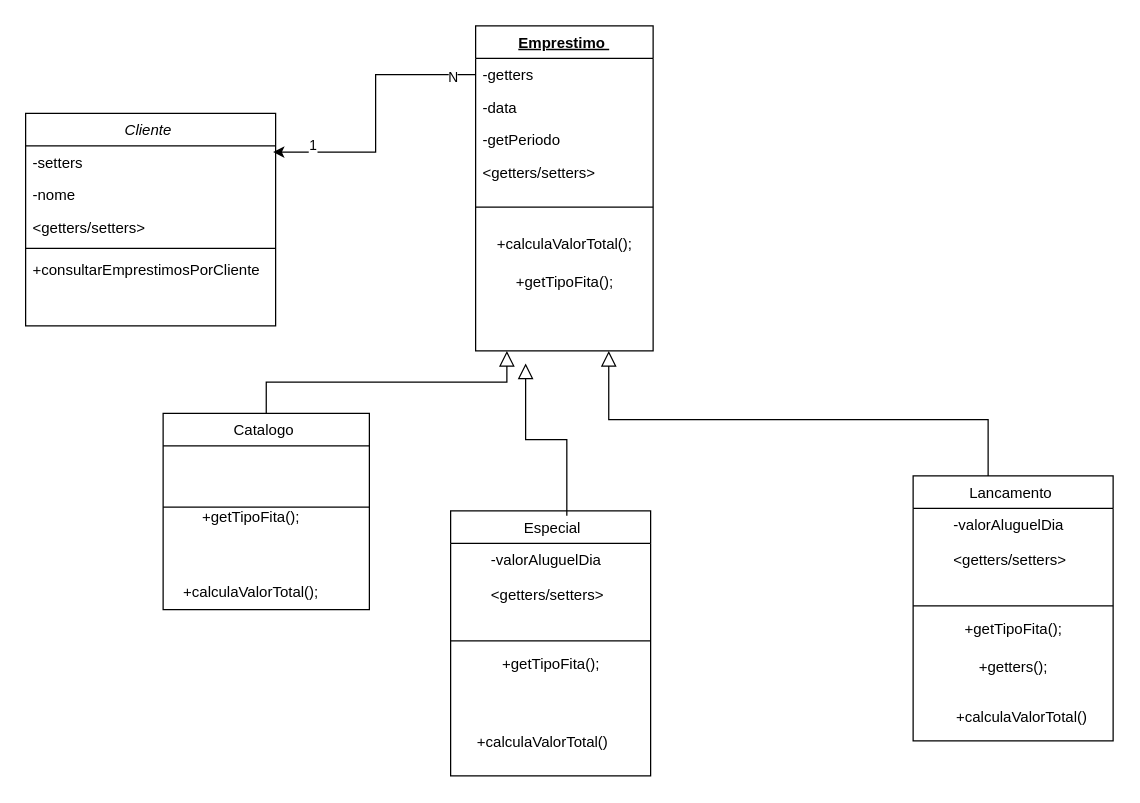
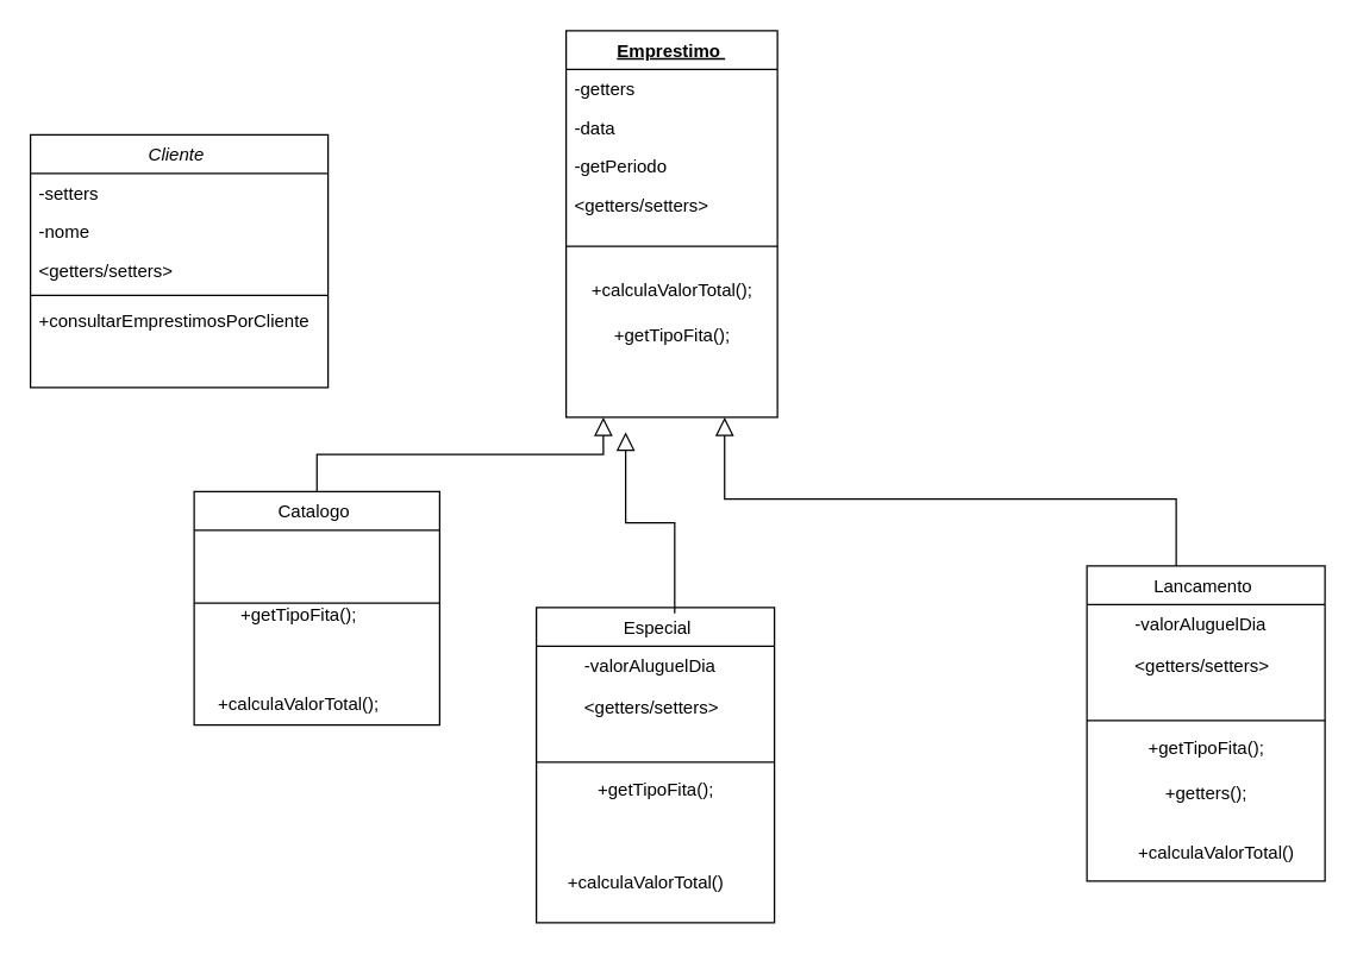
  <mxCell id="0" />
  <mxCell id="1" parent="0" />
  <mxCell id="2" value="Cliente " style="swimlane;fontStyle=2;align=center;verticalAlign=top;childLayout=stackLayout;horizontal=1;startSize=26;horizontalStack=0;resizeParent=1;resizeLast=0;collapsible=1;marginBottom=0;rounded=0;shadow=0;strokeWidth=1;" vertex="1" parent="1"><mxGeometry x="20" y="90" width="200" height="170" as="geometry"><mxRectangle x="230" y="140" width="160" height="26" as="alternateBounds" /></mxGeometry></mxCell>
  <mxCell id="3" value="-setters" style="text;align=left;verticalAlign=top;spacingLeft=4;spacingRight=4;overflow=hidden;rotatable=0;points=[[0,0.5],[1,0.5]];portConstraint=eastwest;" vertex="1" parent="2"><mxGeometry y="26" width="200" height="26" as="geometry" /></mxCell>
  <mxCell id="4" value="-nome" style="text;align=left;verticalAlign=top;spacingLeft=4;spacingRight=4;overflow=hidden;rotatable=0;points=[[0,0.5],[1,0.5]];portConstraint=eastwest;rounded=0;shadow=0;html=0;" vertex="1" parent="2"><mxGeometry y="52" width="200" height="26" as="geometry" /></mxCell>
  <mxCell id="5" value="&lt;getters/setters&gt;" style="text;align=left;verticalAlign=top;spacingLeft=4;spacingRight=4;overflow=hidden;rotatable=0;points=[[0,0.5],[1,0.5]];portConstraint=eastwest;rounded=0;shadow=0;html=0;" vertex="1" parent="2"><mxGeometry y="78" width="200" height="26" as="geometry" /></mxCell>
  <mxCell id="6" value="" style="line;html=1;strokeWidth=1;align=left;verticalAlign=middle;spacingTop=-1;spacingLeft=3;spacingRight=3;rotatable=0;labelPosition=right;points=[];portConstraint=eastwest;" vertex="1" parent="2"><mxGeometry y="104" width="200" height="8" as="geometry" /></mxCell>
  <mxCell id="7" value="+consultarEmprestimosPorCliente&#10;" style="text;align=left;verticalAlign=top;spacingLeft=4;spacingRight=4;overflow=hidden;rotatable=0;points=[[0,0.5],[1,0.5]];portConstraint=eastwest;" vertex="1" parent="2"><mxGeometry y="112" width="200" height="38" as="geometry" /></mxCell>
  <mxCell id="8" value="Emprestimo " style="swimlane;fontStyle=5;align=center;verticalAlign=top;childLayout=stackLayout;horizontal=1;startSize=26;horizontalStack=0;resizeParent=1;resizeLast=0;collapsible=1;marginBottom=0;rounded=0;shadow=0;strokeWidth=1;" vertex="1" parent="1"><mxGeometry x="380" y="20" width="142" height="260" as="geometry"><mxRectangle x="550" y="140" width="160" height="26" as="alternateBounds" /></mxGeometry></mxCell>
  <mxCell id="9" value="-getters" style="text;align=left;verticalAlign=top;spacingLeft=4;spacingRight=4;overflow=hidden;rotatable=0;points=[[0,0.5],[1,0.5]];portConstraint=eastwest;" vertex="1" parent="8"><mxGeometry y="26" width="142" height="26" as="geometry" /></mxCell>
  <mxCell id="10" value="-data " style="text;align=left;verticalAlign=top;spacingLeft=4;spacingRight=4;overflow=hidden;rotatable=0;points=[[0,0.5],[1,0.5]];portConstraint=eastwest;rounded=0;shadow=0;html=0;" vertex="1" parent="8"><mxGeometry y="52" width="142" height="26" as="geometry" /></mxCell>
  <mxCell id="11" value="-getPeriodo" style="text;align=left;verticalAlign=top;spacingLeft=4;spacingRight=4;overflow=hidden;rotatable=0;points=[[0,0.5],[1,0.5]];portConstraint=eastwest;rounded=0;shadow=0;html=0;" vertex="1" parent="8"><mxGeometry y="78" width="142" height="26" as="geometry" /></mxCell>
  <mxCell id="12" value="&lt;getters/setters&gt;" style="text;align=left;verticalAlign=top;spacingLeft=4;spacingRight=4;overflow=hidden;rotatable=0;points=[[0,0.5],[1,0.5]];portConstraint=eastwest;rounded=0;shadow=0;html=0;" vertex="1" parent="8"><mxGeometry y="104" width="142" height="26" as="geometry" /></mxCell>
  <mxCell id="13" value="" style="line;html=1;strokeWidth=1;align=left;verticalAlign=middle;spacingTop=-1;spacingLeft=3;spacingRight=3;rotatable=0;labelPosition=right;points=[];portConstraint=eastwest;" vertex="1" parent="8"><mxGeometry y="130" width="142" height="30" as="geometry" /></mxCell>
  <mxCell id="14" value="+calculaValorTotal();" style="text;html=1;align=center;verticalAlign=middle;resizable=0;points=[];autosize=1;strokeColor=none;fillColor=none;" vertex="1" parent="8"><mxGeometry y="160" width="142" height="30" as="geometry" /></mxCell>
  <mxCell id="15" value="+getTipoFita();" style="text;html=1;align=center;verticalAlign=middle;resizable=0;points=[];autosize=1;strokeColor=none;fillColor=none;" vertex="1" parent="8"><mxGeometry y="190" width="142" height="30" as="geometry" /></mxCell>
  <mxCell id="16" value=" Especial" style="swimlane;fontStyle=0;align=center;verticalAlign=top;childLayout=stackLayout;horizontal=1;startSize=26;horizontalStack=0;resizeParent=1;resizeLast=0;collapsible=1;marginBottom=0;rounded=0;shadow=0;strokeWidth=1;" vertex="1" parent="1"><mxGeometry x="360" y="408" width="160" height="212" as="geometry"><mxRectangle x="130" y="380" width="160" height="26" as="alternateBounds" /></mxGeometry></mxCell>
  <mxCell id="17" value="        -valorAluguelDia&#10;&#10;        &lt;getters/setters&gt;&#10;" style="text;align=left;verticalAlign=top;spacingLeft=4;spacingRight=4;overflow=hidden;rotatable=0;points=[[0,0.5],[1,0.5]];portConstraint=eastwest;rounded=0;shadow=0;html=0;" vertex="1" parent="16"><mxGeometry y="26" width="160" height="74" as="geometry" /></mxCell>
  <mxCell id="18" value="" style="line;html=1;strokeWidth=1;align=left;verticalAlign=middle;spacingTop=-1;spacingLeft=3;spacingRight=3;rotatable=0;labelPosition=right;points=[];portConstraint=eastwest;" vertex="1" parent="16"><mxGeometry y="100" width="160" height="8" as="geometry" /></mxCell>
  <mxCell id="19" value="+getTipoFita();" style="text;html=1;align=center;verticalAlign=middle;resizable=0;points=[];autosize=1;strokeColor=none;fillColor=none;" vertex="1" parent="16"><mxGeometry y="108" width="160" height="30" as="geometry" /></mxCell>
  <mxCell id="20" value="Catalogo " style="swimlane;fontStyle=0;align=center;verticalAlign=top;childLayout=stackLayout;horizontal=1;startSize=26;horizontalStack=0;resizeParent=1;resizeLast=0;collapsible=1;marginBottom=0;rounded=0;shadow=0;strokeWidth=1;" vertex="1" parent="1"><mxGeometry x="130" y="330" width="165" height="157" as="geometry"><mxRectangle x="340" y="380" width="170" height="26" as="alternateBounds" /></mxGeometry></mxCell>
  <mxCell id="21" value="&#10;" style="text;align=left;verticalAlign=top;spacingLeft=4;spacingRight=4;overflow=hidden;rotatable=0;points=[[0,0.5],[1,0.5]];portConstraint=eastwest;" vertex="1" parent="20"><mxGeometry y="26" width="165" height="44" as="geometry" /></mxCell>
  <mxCell id="22" value="" style="line;html=1;strokeWidth=1;align=left;verticalAlign=middle;spacingTop=-1;spacingLeft=3;spacingRight=3;rotatable=0;labelPosition=right;points=[];portConstraint=eastwest;" vertex="1" parent="20"><mxGeometry y="70" width="165" height="10" as="geometry" /></mxCell>
  <mxCell id="23" value="" style="endArrow=block;endSize=10;endFill=0;shadow=0;strokeWidth=1;rounded=0;curved=0;edgeStyle=elbowEdgeStyle;elbow=vertical;entryX=0.35;entryY=1.067;entryDx=0;entryDy=0;entryPerimeter=0;" edge="1" parent="1" source="20" target="31"><mxGeometry width="160" relative="1" as="geometry"><mxPoint x="50" y="343" as="sourcePoint" /><mxPoint x="360" y="299" as="targetPoint" /></mxGeometry></mxCell>
  <mxCell id="24" value="" style="endArrow=block;endSize=10;endFill=0;shadow=0;strokeWidth=1;rounded=0;curved=0;edgeStyle=elbowEdgeStyle;elbow=vertical;exitX=0.581;exitY=0.018;exitDx=0;exitDy=0;exitPerimeter=0;" edge="1" parent="1" source="16"><mxGeometry width="160" relative="1" as="geometry"><mxPoint x="490" y="344" as="sourcePoint" /><mxPoint x="420" y="290" as="targetPoint" /></mxGeometry></mxCell>
  <mxCell id="25" value="" style="endArrow=block;endSize=10;endFill=0;shadow=0;strokeWidth=1;rounded=0;curved=0;edgeStyle=elbowEdgeStyle;elbow=vertical;exitX=0.75;exitY=0;exitDx=0;exitDy=0;entryX=0.75;entryY=1;entryDx=0;entryDy=0;" edge="1" parent="1" target="8"><mxGeometry width="160" relative="1" as="geometry"><mxPoint x="790" y="390" as="sourcePoint" /><mxPoint x="470" y="320" as="targetPoint" /></mxGeometry></mxCell>
- <mxCell id="26" style="edgeStyle=orthogonalEdgeStyle;rounded=0;orthogonalLoop=1;jettySize=auto;html=1;exitX=0;exitY=0.5;exitDx=0;exitDy=0;entryX=0.99;entryY=0.192;entryDx=0;entryDy=0;entryPerimeter=0;" edge="1" parent="1" source="9" target="3"><mxGeometry relative="1" as="geometry" /></mxCell>
- <mxCell id="27" value="1" style="edgeLabel;html=1;align=center;verticalAlign=middle;resizable=0;points=[];" connectable="0" vertex="1" parent="26"><mxGeometry x="0.71" y="2" relative="1" as="geometry"><mxPoint y="-7" as="offset" /></mxGeometry></mxCell>
- <mxCell id="28" value="N" style="edgeLabel;html=1;align=center;verticalAlign=middle;resizable=0;points=[];" connectable="0" vertex="1" parent="26"><mxGeometry x="-0.826" y="1" relative="1" as="geometry"><mxPoint as="offset" /></mxGeometry></mxCell>
  <mxCell id="29" value="+getTipoFita();" style="text;html=1;align=center;verticalAlign=middle;resizable=0;points=[];autosize=1;strokeColor=none;fillColor=none;" vertex="1" parent="1"><mxGeometry x="150" y="398" width="100" height="30" as="geometry" /></mxCell>
  <mxCell id="30" value="&lt;blockquote style=&quot;margin: 0 0 0 40px; border: none; padding: 0px;&quot;&gt;&lt;blockquote style=&quot;margin: 0 0 0 40px; border: none; padding: 0px;&quot;&gt;+calculaValorTotal();&lt;/blockquote&gt;&lt;/blockquote&gt;" style="text;html=1;align=center;verticalAlign=middle;resizable=0;points=[];autosize=1;strokeColor=none;fillColor=none;" vertex="1" parent="1"><mxGeometry x="55" y="458" width="210" height="30" as="geometry" /></mxCell>
  <mxCell id="31" value="&lt;blockquote style=&quot;margin: 0 0 0 40px; border: none; padding: 0px;&quot;&gt;&lt;blockquote style=&quot;margin: 0 0 0 40px; border: none; padding: 0px;&quot;&gt;&lt;br&gt;&lt;/blockquote&gt;&lt;/blockquote&gt;" style="text;html=1;align=center;verticalAlign=middle;resizable=0;points=[];autosize=1;strokeColor=none;fillColor=none;" vertex="1" parent="1"><mxGeometry x="370" y="248" width="100" height="30" as="geometry" /></mxCell>
  <mxCell id="32" value="&lt;span style=&quot;white-space: pre;&quot;&gt;&#09;&lt;/span&gt;&lt;span style=&quot;white-space: pre;&quot;&gt;&#09;&lt;/span&gt;&lt;span style=&quot;white-space: pre;&quot;&gt;&#09;&lt;/span&gt;&lt;span style=&quot;white-space: pre;&quot;&gt;&#09;&lt;/span&gt;+calculaValorTotal()" style="text;html=1;align=center;verticalAlign=middle;resizable=0;points=[];autosize=1;strokeColor=none;fillColor=none;" vertex="1" parent="1"><mxGeometry x="260" y="578" width="240" height="30" as="geometry" /></mxCell>
  <mxCell id="33" value="Lancamento " style="swimlane;fontStyle=0;align=center;verticalAlign=top;childLayout=stackLayout;horizontal=1;startSize=26;horizontalStack=0;resizeParent=1;resizeLast=0;collapsible=1;marginBottom=0;rounded=0;shadow=0;strokeWidth=1;" vertex="1" parent="1"><mxGeometry x="730" y="380" width="160" height="212" as="geometry"><mxRectangle x="130" y="380" width="160" height="26" as="alternateBounds" /></mxGeometry></mxCell>
  <mxCell id="34" value="        -valorAluguelDia&#10;&#10;        &lt;getters/setters&gt;&#10;" style="text;align=left;verticalAlign=top;spacingLeft=4;spacingRight=4;overflow=hidden;rotatable=0;points=[[0,0.5],[1,0.5]];portConstraint=eastwest;rounded=0;shadow=0;html=0;" vertex="1" parent="33"><mxGeometry y="26" width="160" height="74" as="geometry" /></mxCell>
  <mxCell id="35" value="" style="line;html=1;strokeWidth=1;align=left;verticalAlign=middle;spacingTop=-1;spacingLeft=3;spacingRight=3;rotatable=0;labelPosition=right;points=[];portConstraint=eastwest;" vertex="1" parent="33"><mxGeometry y="100" width="160" height="8" as="geometry" /></mxCell>
  <mxCell id="36" value="+getTipoFita();" style="text;html=1;align=center;verticalAlign=middle;resizable=0;points=[];autosize=1;strokeColor=none;fillColor=none;" vertex="1" parent="33"><mxGeometry y="108" width="160" height="30" as="geometry" /></mxCell>
  <mxCell id="37" value="+getters();" style="text;html=1;align=center;verticalAlign=middle;resizable=0;points=[];autosize=1;strokeColor=none;fillColor=none;" vertex="1" parent="33"><mxGeometry y="138" width="160" height="30" as="geometry" /></mxCell>
  <mxCell id="38" value="&lt;span style=&quot;white-space: pre;&quot;&gt;&#09;&lt;/span&gt;&lt;span style=&quot;white-space: pre;&quot;&gt;&#09;&lt;/span&gt;+calculaValorTotal()" style="text;html=1;align=center;verticalAlign=middle;resizable=0;points=[];autosize=1;strokeColor=none;fillColor=none;" vertex="1" parent="1"><mxGeometry x="700" y="558" width="180" height="30" as="geometry" /></mxCell>
